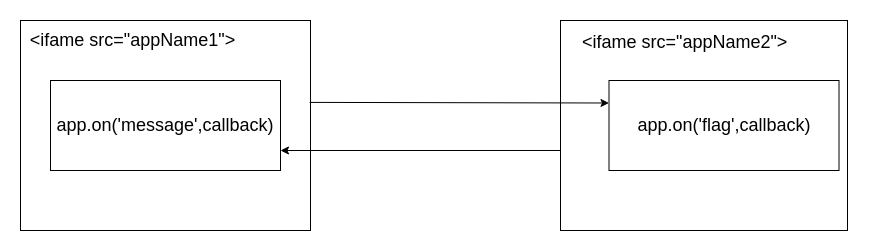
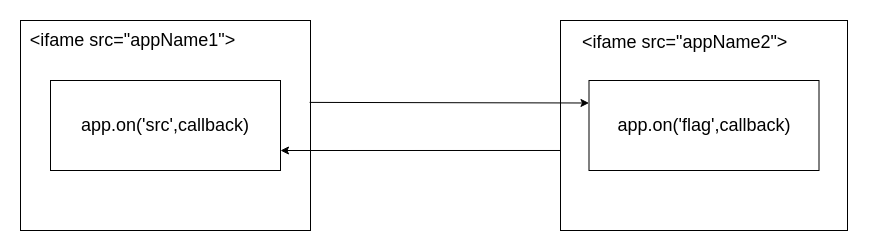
  <mxCell id="0" />
  <mxCell id="1" parent="0" />
  <mxCell id="2" value="" style="rounded=0;whiteSpace=wrap;html=1;" vertex="1" parent="1"><mxGeometry y="20" width="290" height="210" as="geometry" x="20" /></mxCell>
  <mxCell id="3" value="&lt;span style=&quot;font-size: 18px&quot;&gt;&amp;lt;ifame src=&quot;appName1&quot;&amp;gt;&lt;/span&gt;" style="text;html=1;strokeColor=none;fillColor=none;align=center;verticalAlign=middle;whiteSpace=wrap;rounded=0;" vertex="1" parent="1"><mxGeometry x="25" y="30" width="215" height="20" as="geometry" /></mxCell>
- <mxCell id="4" value="&lt;span&gt;&lt;font style=&quot;font-size: 18px&quot;&gt;app.on('message',callback)&lt;/font&gt;&lt;/span&gt;" style="text;html=1;strokeColor=#000000;fillColor=#ffffff;align=center;verticalAlign=middle;whiteSpace=wrap;rounded=0;fontFamily=Helvetica;fontSize=12;fontColor=#000000;" vertex="1" parent="1"><mxGeometry x="50" y="80" width="230" height="90" as="geometry" /></mxCell>
+ <mxCell id="4" value="&lt;span&gt;&lt;font style=&quot;font-size: 18px&quot;&gt;app.on('src',callback)&lt;/font&gt;&lt;/span&gt;" style="text;html=1;strokeColor=#000000;fillColor=#ffffff;align=center;verticalAlign=middle;whiteSpace=wrap;rounded=0;fontFamily=Helvetica;fontSize=12;fontColor=#000000;" vertex="1" parent="1"><mxGeometry x="50" y="80" width="230" height="90" as="geometry" /></mxCell>
  <mxCell id="5" value="" style="rounded=0;whiteSpace=wrap;html=1;" vertex="1" parent="1"><mxGeometry x="560" y="20" width="287" height="210" as="geometry" /></mxCell>
  <mxCell id="6" value="&lt;font style=&quot;font-size: 18px&quot;&gt;&amp;lt;ifame src=&quot;appName2&quot;&amp;gt;&lt;/font&gt;" style="text;html=1;" vertex="1" parent="1"><mxGeometry x="580" y="25" width="160" height="30" as="geometry" /></mxCell>
- <mxCell id="7" value="&lt;span&gt;&lt;font style=&quot;font-size: 18px&quot;&gt;app.on('flag',callback)&lt;/font&gt;&lt;/span&gt;" style="text;html=1;strokeColor=#000000;fillColor=#ffffff;align=center;verticalAlign=middle;whiteSpace=wrap;rounded=0;fontFamily=Helvetica;fontSize=12;fontColor=#000000;" vertex="1" parent="1"><mxGeometry x="608.5" y="80" width="230" height="90" as="geometry" /></mxCell>
+ <mxCell id="7" value="&lt;span&gt;&lt;font style=&quot;font-size: 18px&quot;&gt;app.on('flag',callback)&lt;/font&gt;&lt;/span&gt;" style="text;html=1;strokeColor=#000000;fillColor=#ffffff;align=center;verticalAlign=middle;whiteSpace=wrap;rounded=0;fontFamily=Helvetica;fontSize=12;fontColor=#000000;" vertex="1" parent="1"><mxGeometry x="588.5" y="80" width="230" height="90" as="geometry" /></mxCell>
  <mxCell id="8" style="edgeStyle=orthogonalEdgeStyle;rounded=0;orthogonalLoop=1;jettySize=auto;html=1;exitX=0.5;exitY=1;exitDx=0;exitDy=0;" edge="1" parent="1" source="2" target="2"><mxGeometry relative="1" as="geometry" /></mxCell>
  <mxCell id="9" value="" style="endArrow=classic;html=1;exitX=0;exitY=0.619;exitDx=0;exitDy=0;exitPerimeter=0;" edge="1" parent="1" source="5"><mxGeometry width="50" height="50" relative="1" as="geometry"><mxPoint x="300" y="200" as="sourcePoint" /><mxPoint x="280" y="150" as="targetPoint" /><Array as="points"><mxPoint x="280" y="150" /></Array></mxGeometry></mxCell>
  <mxCell id="10" value="" style="endArrow=classic;html=1;entryX=0;entryY=0.25;entryDx=0;entryDy=0;exitX=0.997;exitY=0.39;exitDx=0;exitDy=0;exitPerimeter=0;" edge="1" parent="1" source="2" target="7"><mxGeometry width="50" height="50" relative="1" as="geometry"><mxPoint x="320" y="103" as="sourcePoint" /><mxPoint x="588.5" y="80" as="targetPoint" /></mxGeometry></mxCell>
